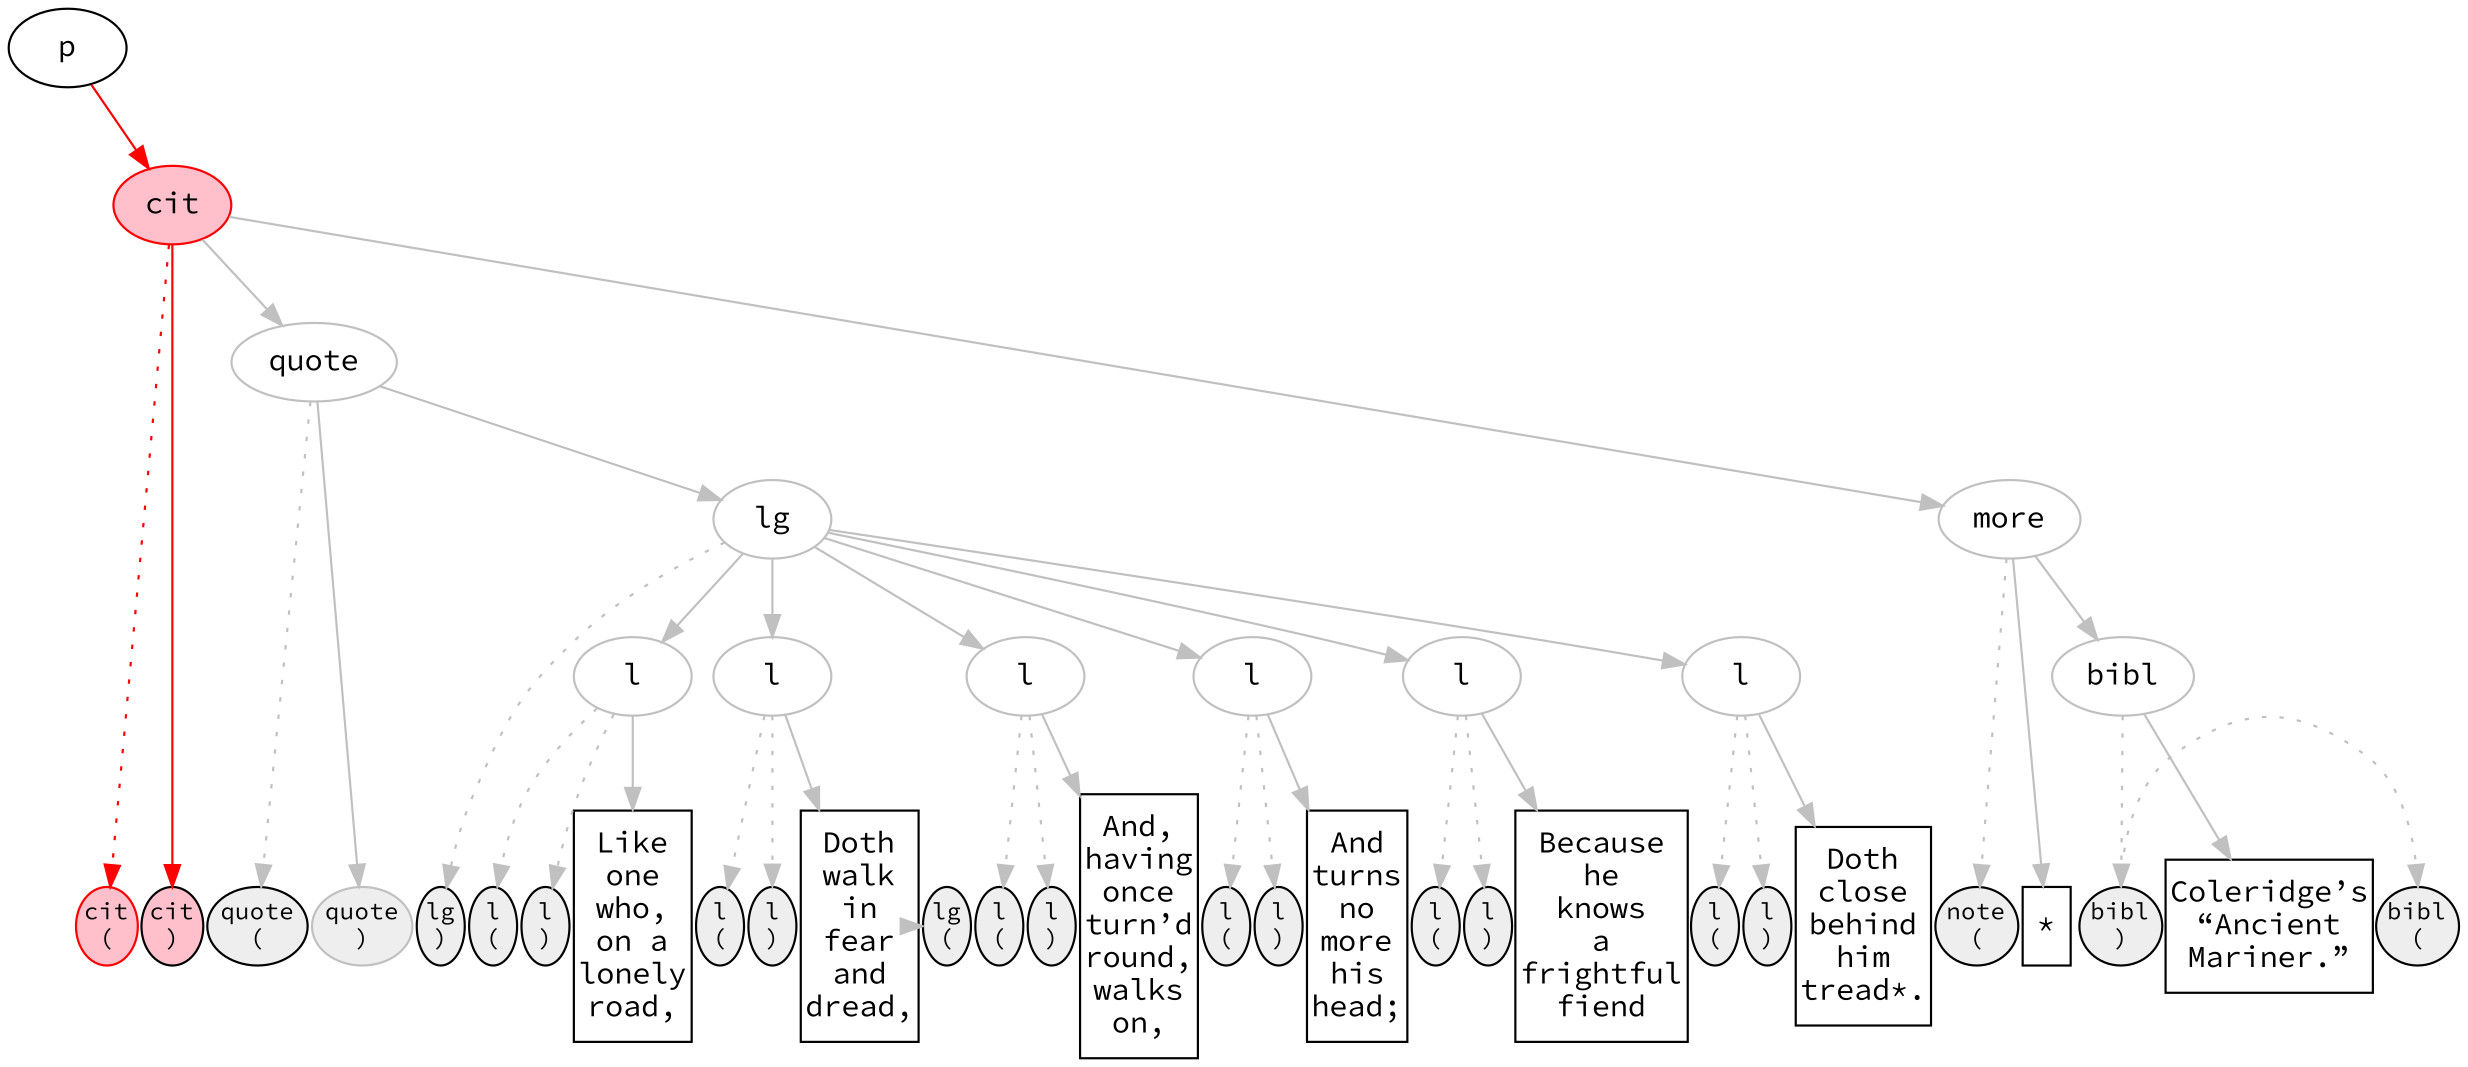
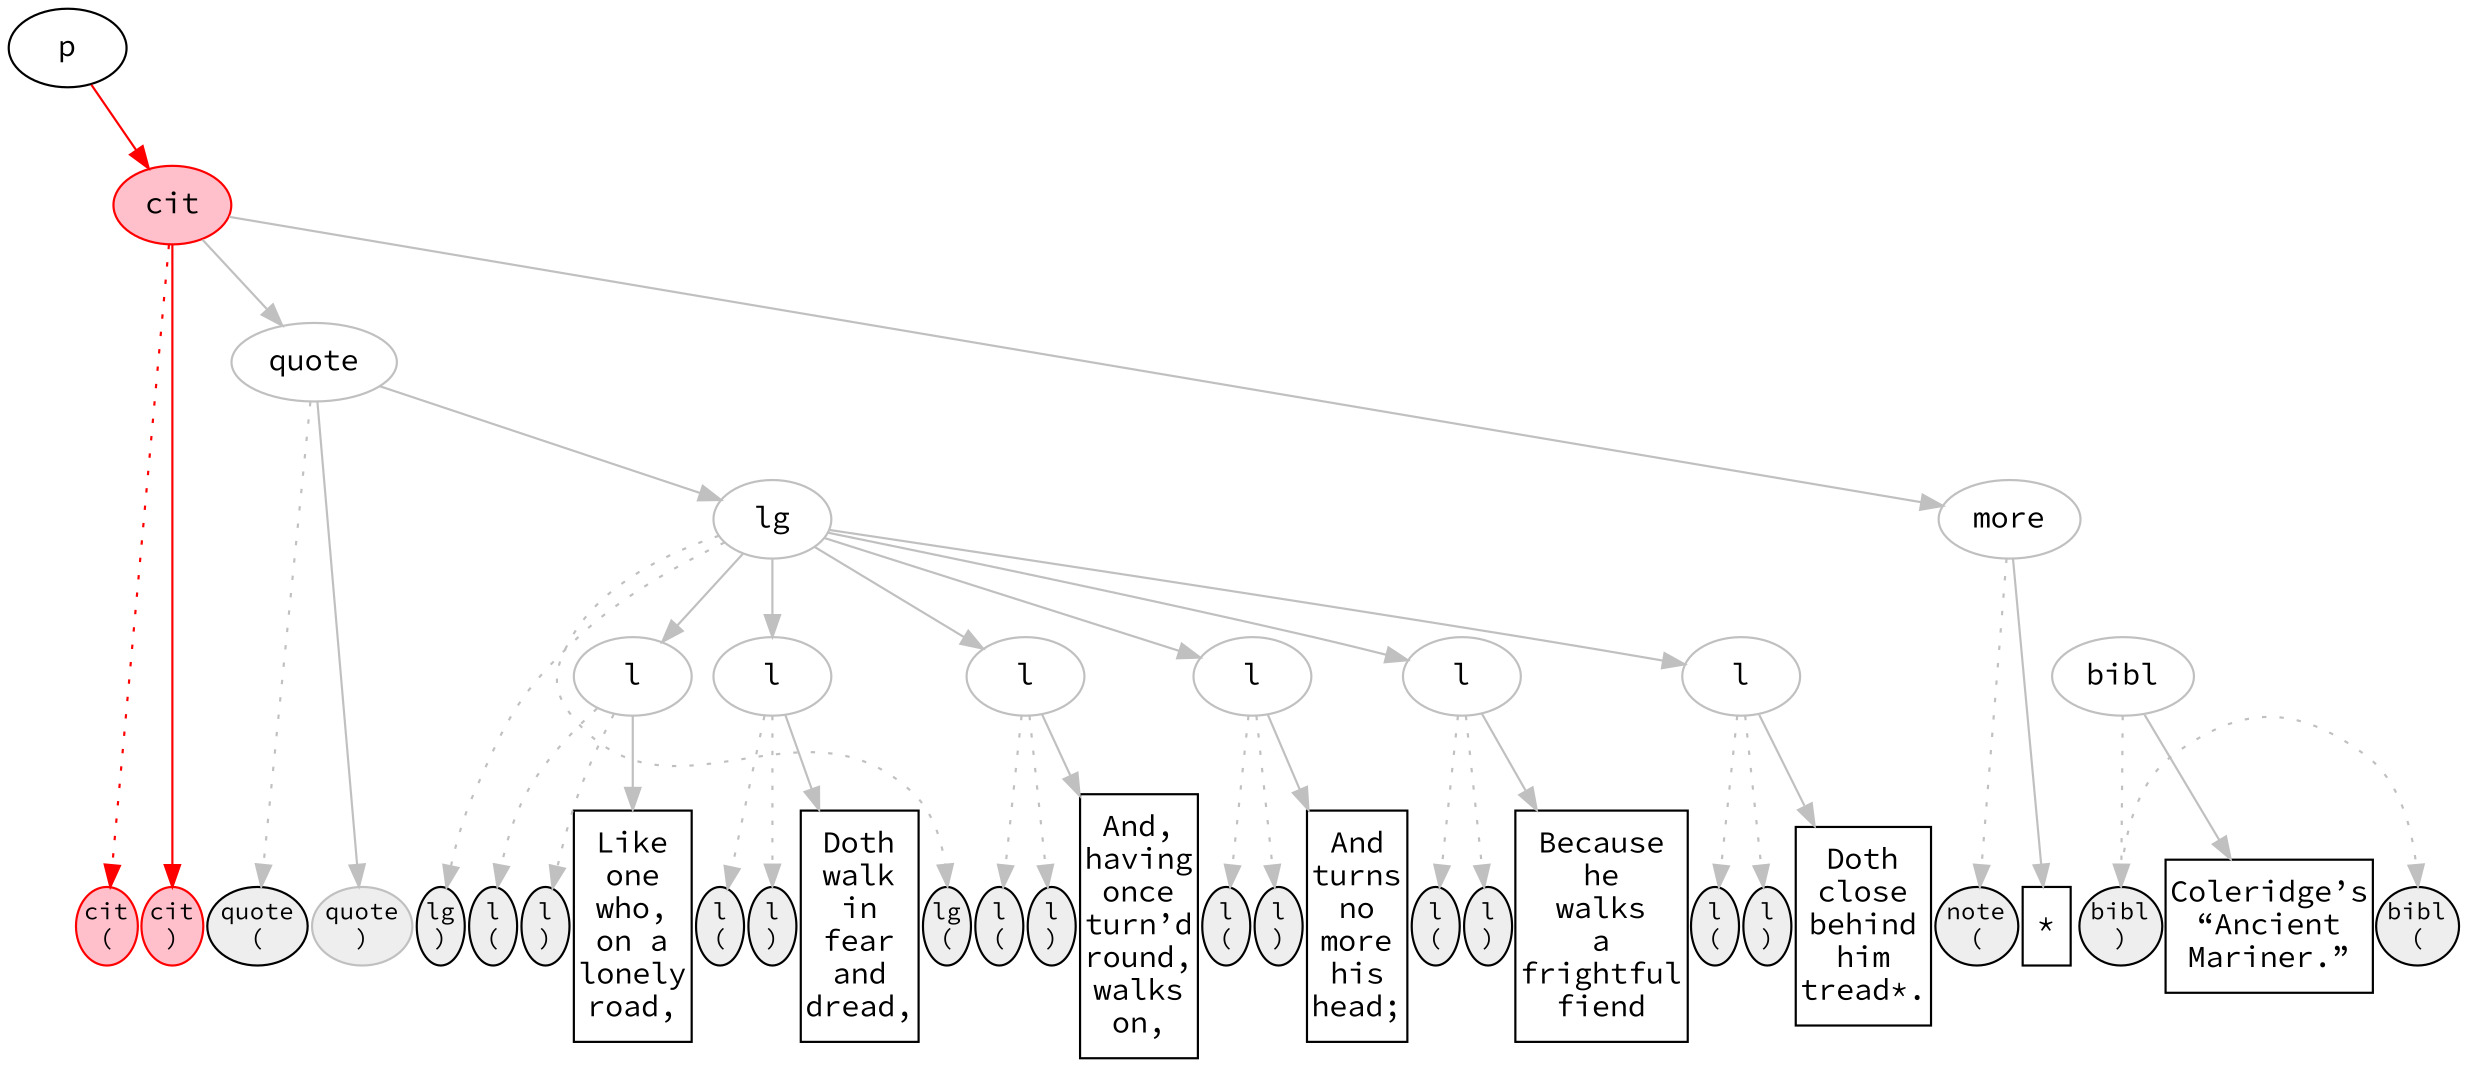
  digraph {
    fontname="Source Code Pro"
    nodesep=0.03
    node [color=black fillcolor="#EEEEEE" fontname="Source Code Pro" fontsize=11 margin=0 ordering=out shape=ellipse style=filled]
    edge [color=gray fontname="Source Code Pro" style=solid]
    n1 [color=transparent fontsize=5 label="p\n(" style=invis width=0.03]
    n2 [color=transparent fontsize=5 label="p\n)" style=invis width=0.03]
    n3 [color=red fillcolor=pink label="cit\n(" width=0.3]
-   n4 [fillcolor=pink label="cit\n)" width=0.3]
+   n4 [color=red fillcolor=pink label="cit\n)" width=0.3]
    n5 [label="quote\n(" width=0.3]
    n6 [color=gray label="quote\n)" width=0.3]
    n7 [label="lg\n(" width=0.3]
    n8 [label="lg\n)" width=0.3]
    n9 [label="l\n(" width=0.3]
    n10 [label="l\n)" width=0.3]
    n11 [label="Like\none\nwho,\non a\nlonely\nroad," margin="0.03, 0.11" shape=box width=0.3 fillcolor="" fontsize="" style=""]
    n12 [label="l\n(" width=0.3]
    n13 [label="l\n)" width=0.3]
    n14 [label="Doth\nwalk\nin\nfear\nand\ndread," margin="0.03, 0.11" shape=box width=0.3 fillcolor="" fontsize="" style=""]
    n15 [label="l\n(" width=0.3]
    n16 [label="l\n)" width=0.3]
    n17 [label="And,\nhaving\nonce\nturn’d\nround,\nwalks\non," margin="0.03, 0.11" shape=box width=0.3 fillcolor="" fontsize="" style=""]
    n18 [label="l\n(" width=0.3]
    n19 [label="l\n)" width=0.3]
    n20 [label="And\nturns\nno\nmore\nhis\nhead;" margin="0.03, 0.11" shape=box width=0.3 fillcolor="" fontsize="" style=""]
    n21 [label="l\n(" width=0.3]
    n22 [label="l\n)" width=0.3]
-   n23 [label="Because\nhe\nknows\na\nfrightful\nfiend" margin="0.03, 0.11" shape=box width=0.3 fillcolor="" fontsize="" style=""]
+   n23 [label="Because\nhe\nwalks\na\nfrightful\nfiend" margin="0.03, 0.11" shape=box width=0.3 fillcolor="" fontsize="" style=""]
    n24 [label="l\n(" width=0.3]
    n25 [label="l\n)" width=0.3]
    n26 [label="Doth\nclose\nbehind\nhim\ntread*." margin="0.03, 0.11" shape=box width=0.3 fillcolor="" fontsize="" style=""]
    n27 [label="note\n(" width=0.3]
    n28 [label="*\n" margin="0.03, 0.11" shape=box width=0.3 fillcolor="" fontsize="" style=""]
    n29 [label="bibl\n(" width=0.3]
    n30 [label="bibl\n)" width=0.3]
    n31 [label="Coleridge’s\n“Ancient\nMariner.”" margin="0.03, 0.11" shape=box width=0.3 fillcolor="" fontsize="" style=""]
    n32 [label=p shape=oval fillcolor="" fontsize="" margin="" style=""]
    n33 [color=red fillcolor=pink label=cit shape=oval fontsize="" margin=""]
    n34 [color=gray label=quote shape=oval fillcolor="" fontsize="" margin="" style=""]
    n35 [color=gray label=more shape=oval fillcolor="" fontsize="" margin="" style=""]
    n36 [color=gray label=lg shape=oval fillcolor="" fontsize="" margin="" style=""]
    n37 [color=gray label=bibl shape=oval fillcolor="" fontsize="" margin="" style=""]
    n38 [color=gray label=l shape=oval fillcolor="" fontsize="" margin="" style=""]
    n39 [color=gray label=l shape=oval fillcolor="" fontsize="" margin="" style=""]
    n40 [color=gray label=l shape=oval fillcolor="" fontsize="" margin="" style=""]
    n41 [color=gray label=l shape=oval fillcolor="" fontsize="" margin="" style=""]
    n42 [color=gray label=l shape=oval fillcolor="" fontsize="" margin="" style=""]
    n43 [color=gray label=l shape=oval fillcolor="" fontsize="" margin="" style=""]
    subgraph sub_1 {
      rank=same
      n1
      n2
      n3
      n4
      n5
      n6
      n7
      n8
      n9
      n10
      n11
      n12
      n13
      n14
      n15
      n16
      n17
      n18
      n19
      n20
      n21
      n22
      n23
      n24
      n25
      n26
      n27
      n28
      n29
      n30
      n31
    }
    n30 -> n29 [style=dotted]
    n32 -> n1 [arrowhead=none color=black style=invis]
    n32 -> n2 [arrowhead=none color=black style=invis]
    n32 -> n33 [color=red]
    n33 -> n3 [color=red style=dotted]
    n33 -> n4 [color=red]
    n33 -> n34
    n33 -> n35
    n34 -> n5 [style=dotted]
    n34 -> n6
    n34 -> n36
    n35 -> n27 [style=dotted]
    n35 -> n28
-   n35 -> n37
-   n14 -> n7 [style=dotted]
+   n36 -> n7 [style=dotted]
    n36 -> n8 [style=dotted]
    n36 -> n38
    n36 -> n39
    n36 -> n40
    n36 -> n41
    n36 -> n42
    n36 -> n43
    n37 -> n30 [style=dotted]
    n37 -> n31
    n38 -> n9 [style=dotted]
    n38 -> n10 [style=dotted]
    n38 -> n11
    n39 -> n12 [style=dotted]
    n39 -> n13 [style=dotted]
    n39 -> n14
    n40 -> n15 [style=dotted]
    n40 -> n16 [style=dotted]
    n40 -> n17
    n41 -> n18 [style=dotted]
    n41 -> n19 [style=dotted]
    n41 -> n20
    n42 -> n21 [style=dotted]
    n42 -> n22 [style=dotted]
    n42 -> n23
    n43 -> n24 [style=dotted]
    n43 -> n25 [style=dotted]
    n43 -> n26
  }
